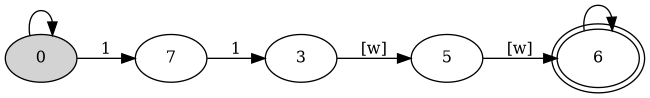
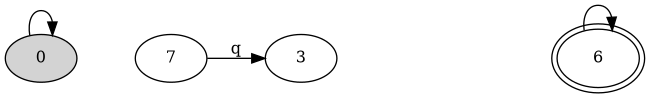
  digraph {
    rankdir=LR
    node [fillcolor=white fontsize=12 peripheries=1 shape=ellipse style=filled]
    edge [fontsize=12]
    0 [fillcolor="#d3d3d3ff"]
    n2 [label=7]
    3
    6 [peripheries=2]
-   5
    0 -> 0
-   0 -> n2 [label=1]
-   n2 -> 3 [label=1]
-   3 -> 5 [label="[\w]"]
+   n2 -> 3 [label=q]
    6 -> 6
-   5 -> 6 [label="[\w]"]
  }
